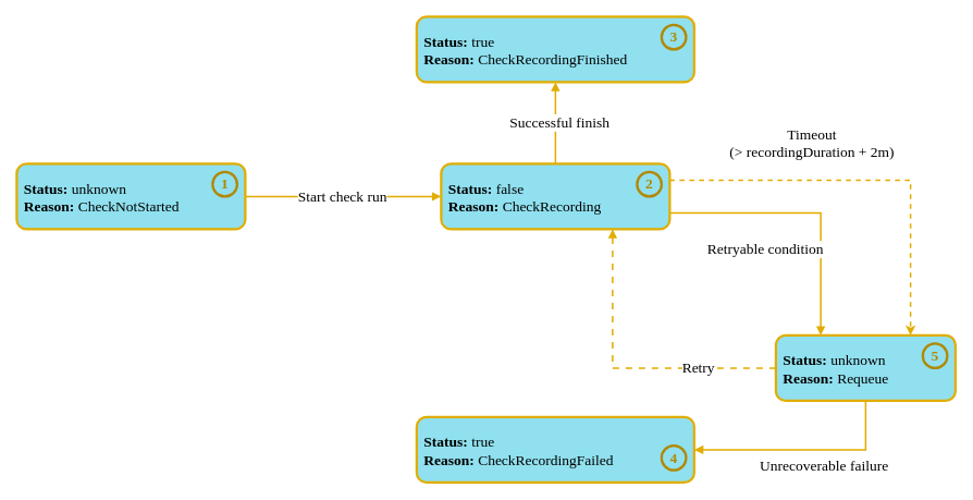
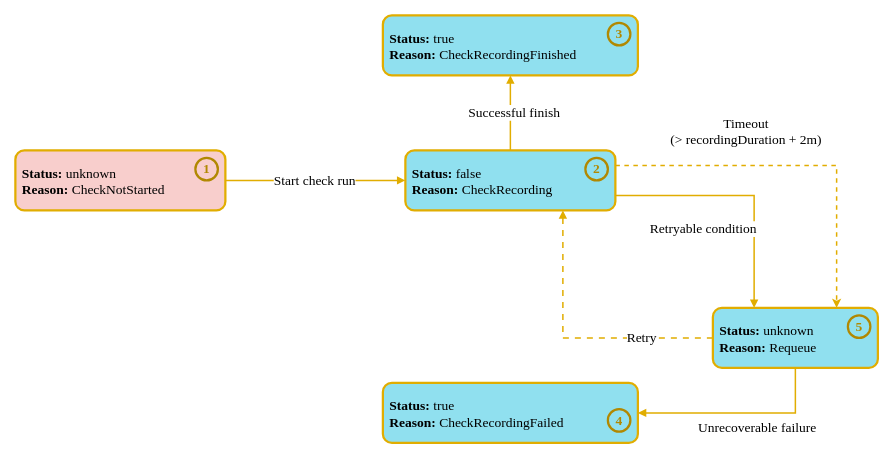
  <mxCell id="0" />
  <mxCell id="1" parent="0" />
- <mxCell id="2" value="&lt;b&gt;Status:&lt;/b&gt; unknown &lt;br&gt;&lt;b&gt;Reason:&lt;/b&gt; CheckNotStarted" style="rounded=1;whiteSpace=wrap;html=1;fontSize=18;strokeWidth=3;align=left;spacingLeft=7;strokeColor=#E1AD01;fillColor=#90E0EF;fontFamily=Roboto Mono;verticalAlign=middle;spacingTop=3;" parent="1" vertex="1"><mxGeometry x="20" y="200" width="280" height="80" as="geometry" /></mxCell>
+ <mxCell id="2" value="&lt;b&gt;Status:&lt;/b&gt; unknown &lt;br&gt;&lt;b&gt;Reason:&lt;/b&gt; CheckNotStarted" style="rounded=1;whiteSpace=wrap;html=1;fontSize=18;strokeWidth=3;align=left;spacingLeft=7;strokeColor=#E1AD01;fillColor=#f8cecc;fontFamily=Roboto Mono;verticalAlign=middle;spacingTop=3;" parent="1" vertex="1"><mxGeometry x="20" y="200" width="280" height="80" as="geometry" /></mxCell>
  <mxCell id="3" value="Timeout &lt;br&gt;(&amp;gt; recordingDuration + 2m)" style="edgeStyle=orthogonalEdgeStyle;rounded=0;orthogonalLoop=1;jettySize=auto;html=1;exitX=1;exitY=0.25;exitDx=0;exitDy=0;entryX=0.75;entryY=0;entryDx=0;entryDy=0;dashed=1;fontSize=18;strokeWidth=2;align=center;spacingLeft=10;strokeColor=#E1AD01;fontFamily=Roboto Mono;" parent="1" source="4" target="5" edge="1"><mxGeometry x="-0.304" y="45" relative="1" as="geometry"><mxPoint as="offset" /></mxGeometry></mxCell>
  <mxCell id="4" value="&lt;b&gt;Status:&lt;/b&gt; false &lt;br&gt;&lt;b&gt;Reason:&lt;/b&gt; CheckRecording" style="rounded=1;whiteSpace=wrap;html=1;fontSize=18;strokeWidth=3;align=left;spacingLeft=7;strokeColor=#E1AD01;fillColor=#90E0EF;fontFamily=Roboto Mono;verticalAlign=middle;spacingTop=3;" parent="1" vertex="1"><mxGeometry x="540" y="200" width="280" height="80" as="geometry" /></mxCell>
  <mxCell id="5" value="&lt;b&gt;Status:&lt;/b&gt; unknown&lt;br&gt;&lt;b&gt;Reason:&lt;/b&gt; Requeue" style="rounded=1;whiteSpace=wrap;html=1;fontSize=18;strokeWidth=3;align=left;spacingLeft=7;strokeColor=#E1AD01;fillColor=#90E0EF;fontFamily=Roboto Mono;verticalAlign=middle;spacingTop=3;" parent="1" vertex="1"><mxGeometry x="950" y="410" width="220" height="80" as="geometry" /></mxCell>
  <mxCell id="6" value="&lt;b&gt;Status:&lt;/b&gt; true&lt;br&gt;&lt;b&gt;Reason:&lt;/b&gt; CheckRecordingFinished" style="rounded=1;whiteSpace=wrap;html=1;fontSize=18;strokeWidth=3;align=left;spacingLeft=7;strokeColor=#E1AD01;fillColor=#90E0EF;fontFamily=Roboto Mono;verticalAlign=middle;spacingTop=3;" parent="1" vertex="1"><mxGeometry x="510" y="20" width="340" height="80" as="geometry" /></mxCell>
  <mxCell id="7" value="&lt;b&gt;Status:&lt;/b&gt; true&lt;br&gt;&lt;b&gt;Reason:&lt;/b&gt; CheckRecordingFailed" style="rounded=1;whiteSpace=wrap;html=1;fontSize=18;strokeWidth=3;align=left;spacingLeft=7;strokeColor=#E1AD01;fillColor=#90E0EF;fontFamily=Roboto Mono;verticalAlign=middle;spacingTop=3;" parent="1" vertex="1"><mxGeometry x="510" y="510" width="340" height="80" as="geometry" /></mxCell>
  <mxCell id="8" value="Start check run" style="endArrow=block;html=1;rounded=0;fontSize=18;strokeWidth=2;align=center;spacingLeft=10;strokeColor=#E1AD01;fontFamily=Roboto Mono;" parent="1" source="2" target="4" edge="1"><mxGeometry x="-0.048" relative="1" as="geometry"><mxPoint as="offset" /></mxGeometry></mxCell>
  <mxCell id="9" value="Successful finish" style="endArrow=block;html=1;rounded=0;fontSize=18;strokeWidth=2;align=center;spacingLeft=10;strokeColor=#E1AD01;fontFamily=Roboto Mono;" parent="1" source="4" target="6" edge="1"><mxGeometry relative="1" as="geometry" /></mxCell>
  <mxCell id="10" value="Retryable condition" style="endArrow=block;html=1;rounded=0;entryX=0.25;entryY=0;entryDx=0;entryDy=0;exitX=1;exitY=0.75;exitDx=0;exitDy=0;fontSize=18;strokeWidth=2;align=center;spacingLeft=10;strokeColor=#E1AD01;fontFamily=Roboto Mono;" parent="1" source="4" target="5" edge="1"><mxGeometry x="-0.333" y="-45" relative="1" as="geometry"><Array as="points"><mxPoint x="1005" y="260" /></Array><mxPoint as="offset" /></mxGeometry></mxCell>
  <mxCell id="11" value="Unrecoverable failure" style="endArrow=block;html=1;rounded=0;fontSize=18;strokeWidth=2;align=center;spacingLeft=10;entryX=1;entryY=0.5;entryDx=0;entryDy=0;exitX=0.5;exitY=1;exitDx=0;exitDy=0;strokeColor=#E1AD01;fontFamily=Roboto Mono;" parent="1" source="5" target="7" edge="1"><mxGeometry x="-0.143" y="20" relative="1" as="geometry"><mxPoint x="560" y="689.429" as="targetPoint" /><Array as="points"><mxPoint x="1060" y="550" /></Array><mxPoint as="offset" /></mxGeometry></mxCell>
  <mxCell id="12" value="Retry" style="endArrow=block;html=1;rounded=0;dashed=1;dashPattern=4 4;entryX=0.75;entryY=1;entryDx=0;entryDy=0;fontSize=18;strokeWidth=2;align=center;spacingLeft=10;strokeColor=#E1AD01;fontFamily=Roboto Mono;" parent="1" source="5" target="4" edge="1"><mxGeometry x="-0.457" relative="1" as="geometry"><Array as="points"><mxPoint x="750" y="450" /></Array><mxPoint as="offset" /></mxGeometry></mxCell>
  <mxCell id="13" value="1" style="ellipse;whiteSpace=wrap;html=1;aspect=fixed;fontSize=18;horizontal=1;fontFamily=Roboto Mono;fillColor=none;strokeWidth=3;strokeColor=#B18801;fontStyle=1;fontColor=#B18801;" vertex="1" parent="1"><mxGeometry x="260" y="210" width="30" height="30" as="geometry" /></mxCell>
  <mxCell id="14" value="2" style="ellipse;whiteSpace=wrap;html=1;aspect=fixed;fontSize=18;horizontal=1;fontFamily=Roboto Mono;fillColor=none;strokeWidth=3;strokeColor=#B18801;fontStyle=1;fontColor=#B18801;" vertex="1" parent="1"><mxGeometry x="780" y="210" width="30" height="30" as="geometry" /></mxCell>
  <mxCell id="15" value="3" style="ellipse;whiteSpace=wrap;html=1;aspect=fixed;fontSize=18;horizontal=1;fontFamily=Roboto Mono;fillColor=none;strokeWidth=3;strokeColor=#B18801;fontStyle=1;fontColor=#B18801;" vertex="1" parent="1"><mxGeometry x="810" y="30" width="30" height="30" as="geometry" /></mxCell>
  <mxCell id="16" value="4" style="ellipse;whiteSpace=wrap;html=1;aspect=fixed;fontSize=18;horizontal=1;fontFamily=Roboto Mono;fillColor=none;strokeWidth=3;strokeColor=#B18801;fontStyle=1;fontColor=#B18801;" vertex="1" parent="1"><mxGeometry x="810" y="545" width="30" height="30" as="geometry" /></mxCell>
  <mxCell id="17" value="5" style="ellipse;whiteSpace=wrap;html=1;aspect=fixed;fontSize=18;horizontal=1;fontFamily=Roboto Mono;fillColor=none;strokeWidth=3;strokeColor=#B18801;fontStyle=1;fontColor=#B18801;" vertex="1" parent="1"><mxGeometry x="1130" y="420" width="30" height="30" as="geometry" /></mxCell>
